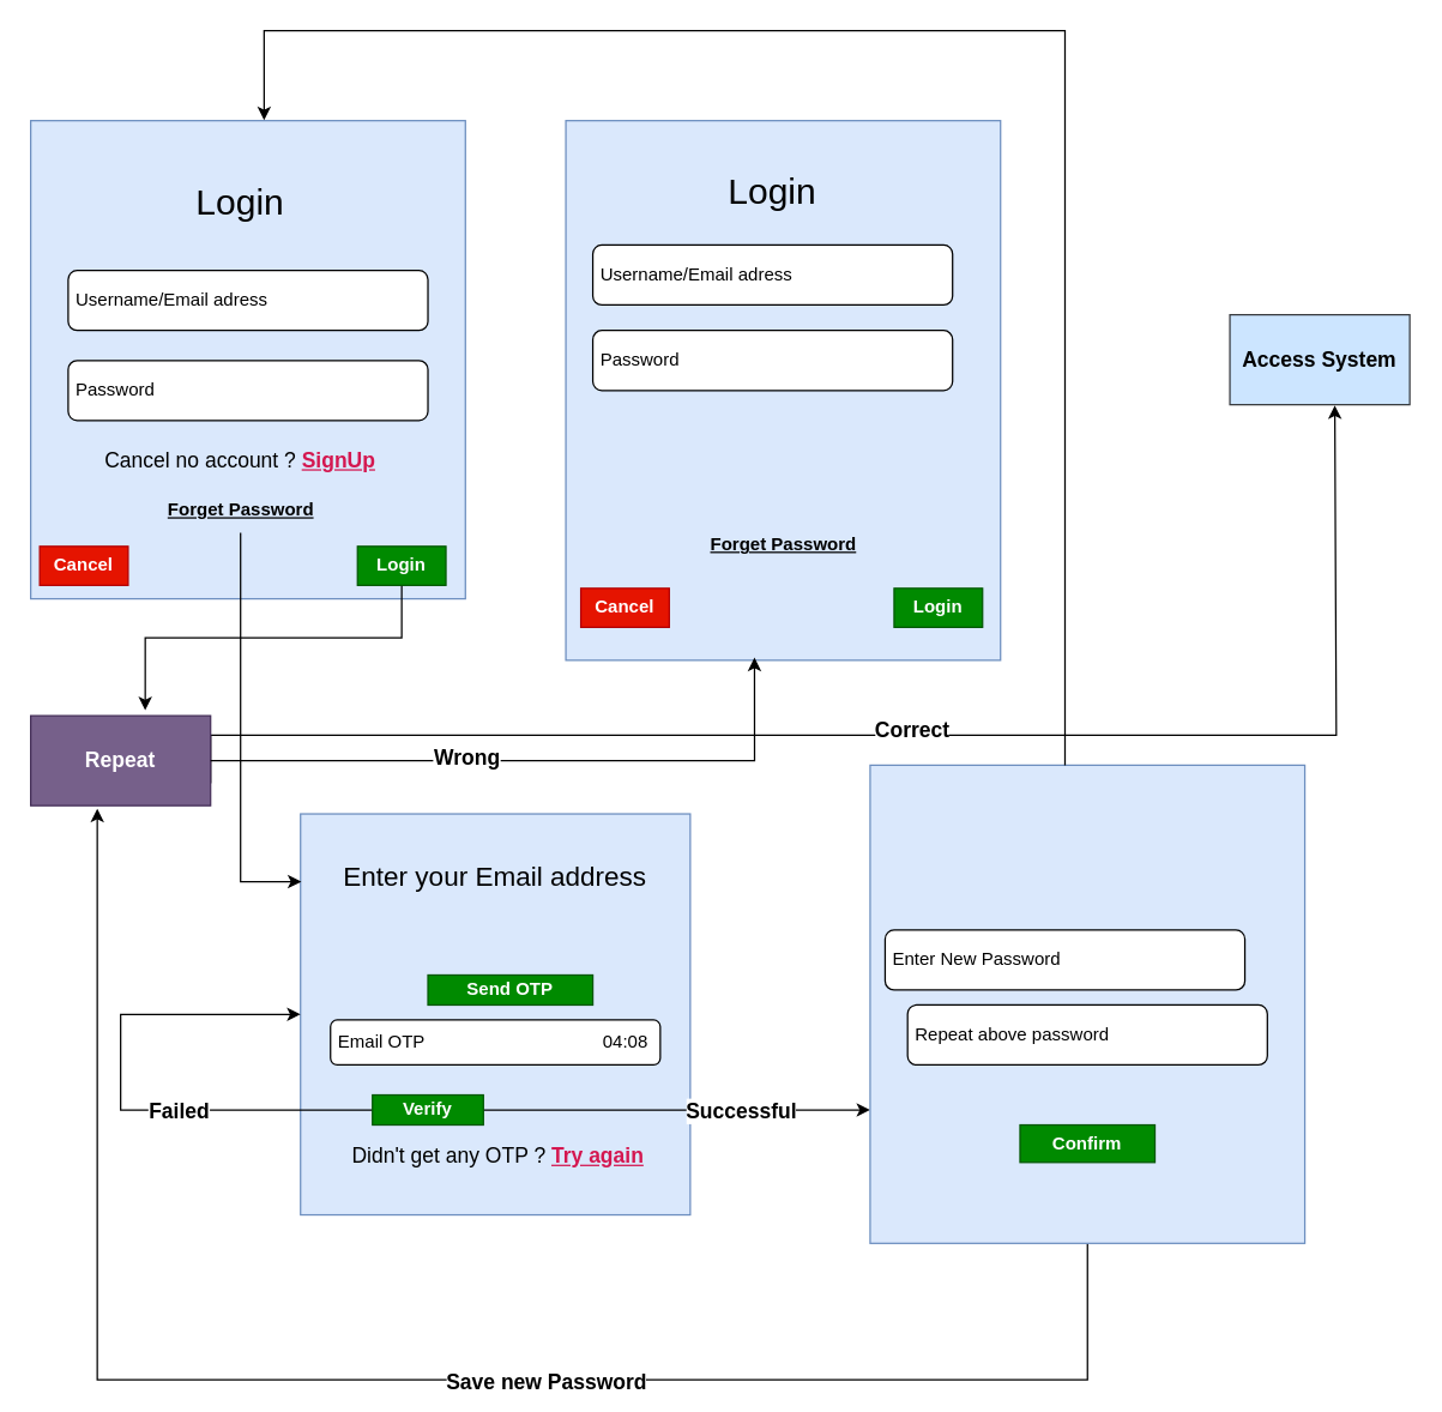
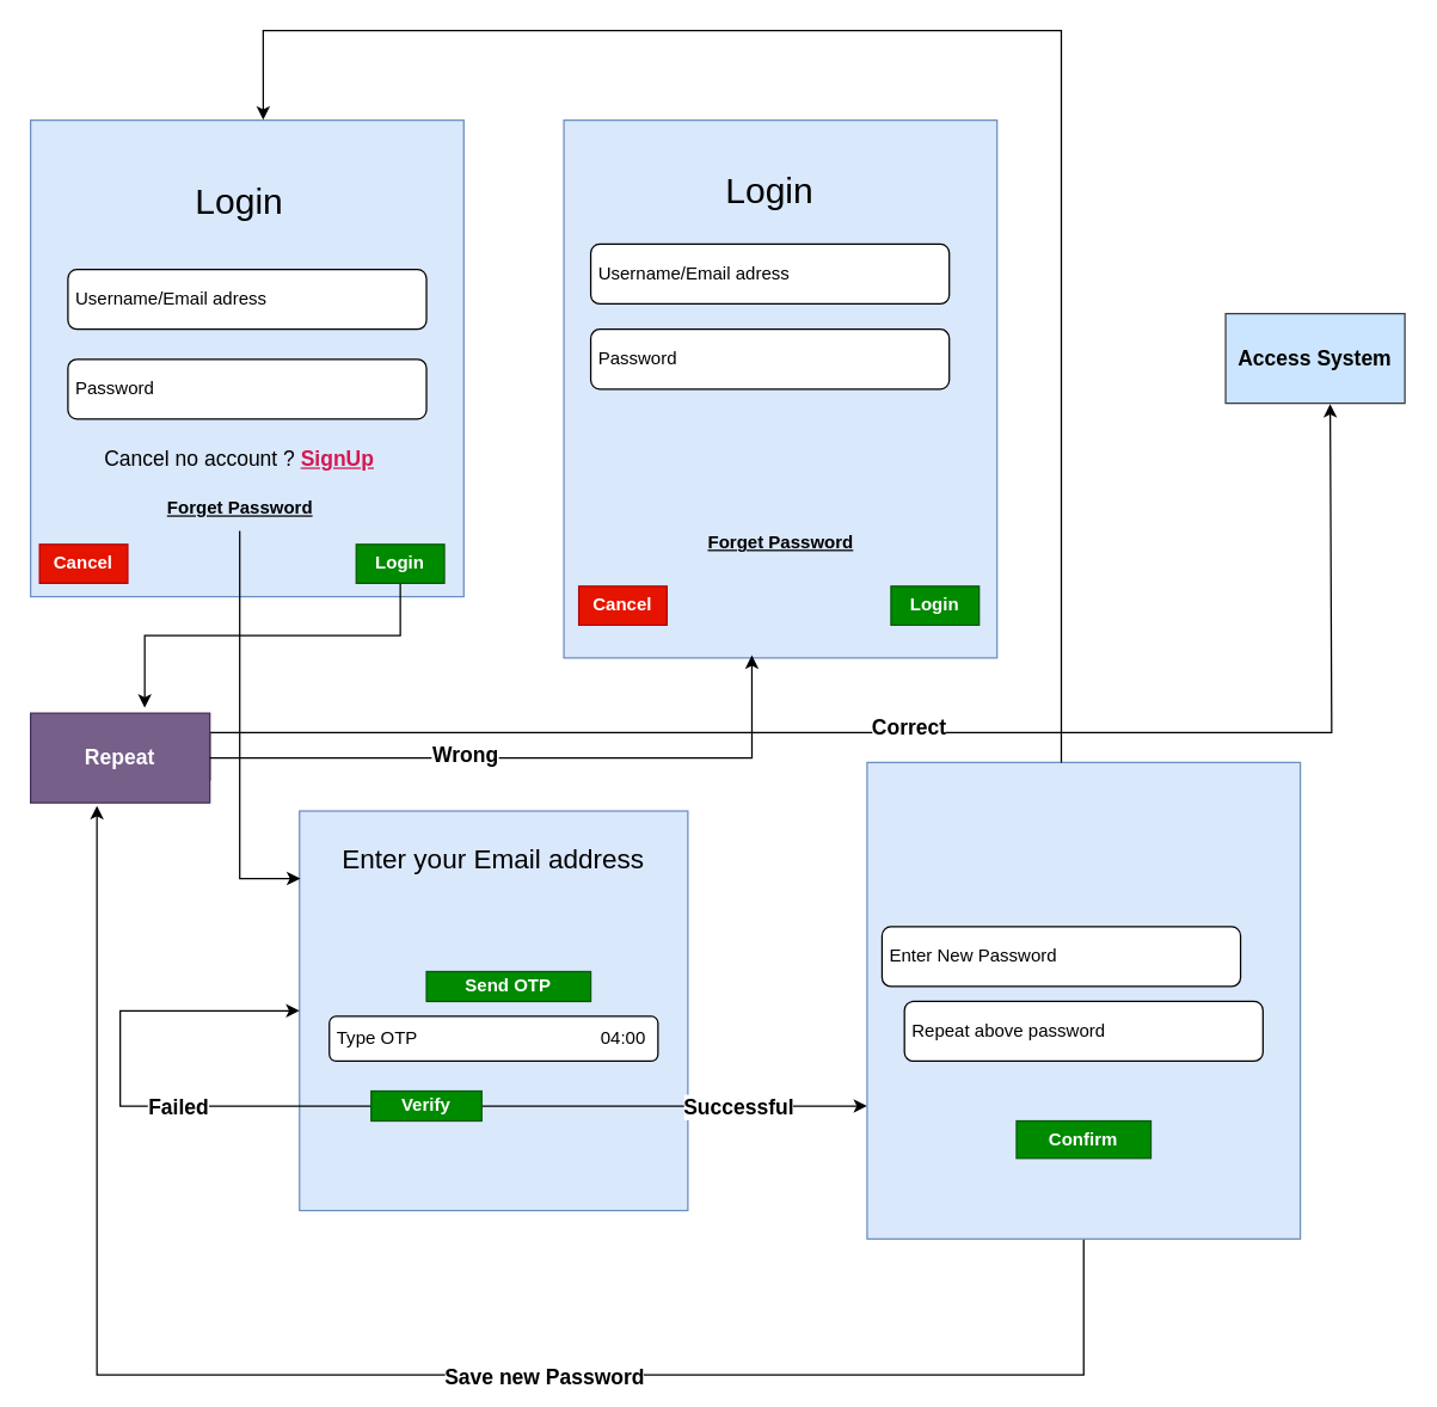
  <mxCell id="0" />
  <mxCell id="1" parent="0" />
  <mxCell id="2" value="" style="rounded=0;whiteSpace=wrap;html=1;fillColor=#dae8fc;strokeColor=#6c8ebf;" parent="1" vertex="1"><mxGeometry x="20" y="80" width="290" height="319" as="geometry" /></mxCell>
  <mxCell id="3" value="&lt;font style=&quot;font-size: 24px;&quot;&gt;Login&lt;/font&gt;" style="text;html=1;align=center;verticalAlign=middle;whiteSpace=wrap;rounded=0;" parent="1" vertex="1"><mxGeometry x="65" y="120" width="190" height="30" as="geometry" /></mxCell>
  <mxCell id="4" value="&amp;nbsp;Username/Email adress" style="rounded=1;whiteSpace=wrap;html=1;align=left;" parent="1" vertex="1"><mxGeometry x="45" y="180" width="240" height="40" as="geometry" /></mxCell>
  <mxCell id="5" value="&amp;nbsp;Password" style="rounded=1;whiteSpace=wrap;html=1;align=left;" parent="1" vertex="1"><mxGeometry x="45" y="240" width="240" height="40" as="geometry" /></mxCell>
  <mxCell id="6" value="&lt;font style=&quot;font-size: 14px;&quot;&gt;Cancel no account ? &lt;b&gt;&lt;font color=&quot;#d41750&quot;&gt;&lt;u&gt;SignUp&lt;/u&gt;&lt;/font&gt;&lt;/b&gt;&lt;/font&gt;" style="text;html=1;align=center;verticalAlign=middle;whiteSpace=wrap;rounded=0;" parent="1" vertex="1"><mxGeometry x="45" y="292" width="230" height="30" as="geometry" /></mxCell>
  <mxCell id="7" value="&lt;b&gt;&lt;u&gt;Forget Password&lt;/u&gt;&lt;/b&gt;" style="text;html=1;align=center;verticalAlign=middle;whiteSpace=wrap;rounded=0;" parent="1" vertex="1"><mxGeometry x="107.5" y="325" width="105" height="30" as="geometry" /></mxCell>
  <mxCell id="8" value="" style="rounded=0;whiteSpace=wrap;html=1;fillColor=#dae8fc;strokeColor=#6c8ebf;" parent="1" vertex="1"><mxGeometry x="377" y="80" width="290" height="360" as="geometry" /></mxCell>
  <mxCell id="9" value="&lt;font style=&quot;font-size: 24px;&quot;&gt;Login&lt;/font&gt;" style="text;html=1;align=center;verticalAlign=middle;whiteSpace=wrap;rounded=0;" parent="1" vertex="1"><mxGeometry x="420" y="113" width="190" height="30" as="geometry" /></mxCell>
  <mxCell id="10" value="&amp;nbsp;Username/Email adress" style="rounded=1;whiteSpace=wrap;html=1;align=left;" parent="1" vertex="1"><mxGeometry x="395" y="163" width="240" height="40" as="geometry" /></mxCell>
  <mxCell id="11" value="&amp;nbsp;Password" style="rounded=1;whiteSpace=wrap;html=1;align=left;" parent="1" vertex="1"><mxGeometry x="395" y="220" width="240" height="40" as="geometry" /></mxCell>
  <mxCell id="12" style="edgeStyle=orthogonalEdgeStyle;rounded=0;orthogonalLoop=1;jettySize=auto;html=1;" parent="1" source="13" edge="1"><mxGeometry relative="1" as="geometry"><mxPoint x="96.4" y="473.4" as="targetPoint" /><Array as="points"><mxPoint x="268" y="425" /><mxPoint x="96" y="425" /></Array></mxGeometry></mxCell>
  <mxCell id="13" value="&lt;b&gt;Login&lt;/b&gt;" style="rounded=0;whiteSpace=wrap;html=1;fillColor=#008a00;fontColor=#ffffff;strokeColor=#005700;" parent="1" vertex="1"><mxGeometry x="238" y="364" width="59" height="26" as="geometry" /></mxCell>
  <mxCell id="14" value="&lt;b&gt;Cancel&lt;/b&gt;" style="rounded=0;whiteSpace=wrap;html=1;fillColor=#e51400;fontColor=#ffffff;strokeColor=#B20000;" parent="1" vertex="1"><mxGeometry x="26" y="364" width="59" height="26" as="geometry" /></mxCell>
  <mxCell id="15" value="&lt;b&gt;Login&lt;/b&gt;" style="rounded=0;whiteSpace=wrap;html=1;fillColor=#008a00;fontColor=#ffffff;strokeColor=#005700;" parent="1" vertex="1"><mxGeometry x="596" y="392" width="59" height="26" as="geometry" /></mxCell>
  <mxCell id="16" value="&lt;b&gt;Cancel&lt;/b&gt;" style="rounded=0;whiteSpace=wrap;html=1;fillColor=#e51400;fontColor=#ffffff;strokeColor=#B20000;" parent="1" vertex="1"><mxGeometry x="387" y="392" width="59" height="26" as="geometry" /></mxCell>
  <mxCell id="17" value="&lt;b&gt;&lt;u&gt;Forget Password&lt;/u&gt;&lt;/b&gt;" style="text;html=1;align=center;verticalAlign=middle;whiteSpace=wrap;rounded=0;" parent="1" vertex="1"><mxGeometry x="469.5" y="348" width="105" height="30" as="geometry" /></mxCell>
  <mxCell id="18" style="edgeStyle=orthogonalEdgeStyle;rounded=0;orthogonalLoop=1;jettySize=auto;html=1;exitX=1;exitY=0.75;exitDx=0;exitDy=0;" parent="1" source="20" edge="1"><mxGeometry relative="1" as="geometry"><mxPoint x="890" y="270" as="targetPoint" /><Array as="points"><mxPoint x="140" y="490" /><mxPoint x="891" y="490" /></Array></mxGeometry></mxCell>
  <mxCell id="19" value="&lt;font style=&quot;font-size: 14px;&quot;&gt;&lt;b&gt;Correct&lt;/b&gt;&lt;/font&gt;" style="edgeLabel;html=1;align=center;verticalAlign=middle;resizable=0;points=[];" parent="18" vertex="1" connectable="0"><mxGeometry x="-0.005" y="4" relative="1" as="geometry"><mxPoint as="offset" /></mxGeometry></mxCell>
  <mxCell id="20" value="&lt;font style=&quot;font-size: 14px;&quot;&gt;&lt;b&gt;Repeat&lt;/b&gt;&lt;/font&gt;" style="rounded=0;whiteSpace=wrap;html=1;fillColor=#76608a;fontColor=#ffffff;strokeColor=#432D57;" parent="1" vertex="1"><mxGeometry x="20" y="477" width="120" height="60" as="geometry" /></mxCell>
  <mxCell id="21" style="edgeStyle=orthogonalEdgeStyle;rounded=0;orthogonalLoop=1;jettySize=auto;html=1;entryX=0.434;entryY=0.995;entryDx=0;entryDy=0;entryPerimeter=0;" parent="1" source="20" target="8" edge="1"><mxGeometry relative="1" as="geometry"><Array as="points"><mxPoint x="503" y="507" /></Array></mxGeometry></mxCell>
  <mxCell id="22" value="&lt;font style=&quot;font-size: 14px;&quot;&gt;&lt;b&gt;Wrong&lt;/b&gt;&lt;/font&gt;" style="edgeLabel;html=1;align=center;verticalAlign=middle;resizable=0;points=[];" parent="21" vertex="1" connectable="0"><mxGeometry x="-0.209" y="-2" relative="1" as="geometry"><mxPoint x="-1" y="-5" as="offset" /></mxGeometry></mxCell>
  <mxCell id="23" value="" style="rounded=0;whiteSpace=wrap;html=1;fillColor=#dae8fc;strokeColor=#6c8ebf;" parent="1" vertex="1"><mxGeometry x="200" y="542.5" width="260" height="267.5" as="geometry" /></mxCell>
- <mxCell id="24" value="&lt;font style=&quot;font-size: 18px;&quot;&gt;Enter your Email address&lt;/font&gt;" style="text;html=1;align=center;verticalAlign=middle;whiteSpace=wrap;rounded=0;" parent="1" vertex="1"><mxGeometry x="205" y="570" width="250" height="30" as="geometry" /></mxCell>
+ <mxCell id="24" value="&lt;font style=&quot;font-size: 18px;&quot;&gt;Enter your Email address&lt;/font&gt;" style="text;html=1;align=center;verticalAlign=middle;whiteSpace=wrap;rounded=0;" parent="1" vertex="1"><mxGeometry x="205" y="560" width="250" height="30" as="geometry" /></mxCell>
  <mxCell id="25" value="&lt;b&gt;Send OTP&lt;/b&gt;" style="rounded=0;whiteSpace=wrap;html=1;fillColor=#008a00;fontColor=#ffffff;strokeColor=#005700;" parent="1" vertex="1"><mxGeometry x="285" y="650" width="110" height="20" as="geometry" /></mxCell>
- <mxCell id="26" value="&amp;nbsp;Email OTP" style="rounded=1;whiteSpace=wrap;html=1;align=left;" parent="1" vertex="1"><mxGeometry x="220" y="680" width="220" height="30" as="geometry" /></mxCell>
+ <mxCell id="26" value="&amp;nbsp;Type OTP" style="rounded=1;whiteSpace=wrap;html=1;align=left;" parent="1" vertex="1"><mxGeometry x="220" y="680" width="220" height="30" as="geometry" /></mxCell>
  <mxCell id="27" style="edgeStyle=orthogonalEdgeStyle;rounded=0;orthogonalLoop=1;jettySize=auto;html=1;entryX=0;entryY=0.5;entryDx=0;entryDy=0;" parent="1" source="31" target="23" edge="1"><mxGeometry relative="1" as="geometry"><Array as="points"><mxPoint x="80" y="740" /><mxPoint x="80" y="676" /></Array></mxGeometry></mxCell>
  <mxCell id="28" value="&lt;b&gt;&lt;font style=&quot;font-size: 14px;&quot;&gt;Failed&lt;/font&gt;&lt;/b&gt;" style="edgeLabel;html=1;align=center;verticalAlign=middle;resizable=0;points=[];" parent="27" vertex="1" connectable="0"><mxGeometry x="-0.258" y="4" relative="1" as="geometry"><mxPoint y="-4" as="offset" /></mxGeometry></mxCell>
  <mxCell id="29" style="edgeStyle=orthogonalEdgeStyle;rounded=0;orthogonalLoop=1;jettySize=auto;html=1;" parent="1" source="31" target="34" edge="1"><mxGeometry relative="1" as="geometry"><Array as="points"><mxPoint x="520" y="740" /><mxPoint x="520" y="740" /></Array></mxGeometry></mxCell>
  <mxCell id="30" value="&lt;font style=&quot;font-size: 14px;&quot;&gt;&lt;b&gt;Successful&lt;/b&gt;&lt;/font&gt;" style="edgeLabel;html=1;align=center;verticalAlign=middle;resizable=0;points=[];" parent="29" vertex="1" connectable="0"><mxGeometry x="0.155" y="-4" relative="1" as="geometry"><mxPoint x="22" y="-4" as="offset" /></mxGeometry></mxCell>
  <mxCell id="31" value="&lt;b&gt;Verify&lt;/b&gt;" style="rounded=0;whiteSpace=wrap;html=1;fillColor=#008a00;fontColor=#ffffff;strokeColor=#005700;" parent="1" vertex="1"><mxGeometry x="248" y="730" width="74" height="20" as="geometry" /></mxCell>
  <mxCell id="32" style="edgeStyle=orthogonalEdgeStyle;rounded=0;orthogonalLoop=1;jettySize=auto;html=1;entryX=0.37;entryY=1.033;entryDx=0;entryDy=0;entryPerimeter=0;" parent="1" source="34" target="20" edge="1"><mxGeometry relative="1" as="geometry"><mxPoint x="64" y="540" as="targetPoint" /><Array as="points"><mxPoint x="725" y="920" /><mxPoint x="64" y="920" /></Array></mxGeometry></mxCell>
  <mxCell id="33" value="&lt;b&gt;&lt;font style=&quot;font-size: 14px;&quot;&gt;Save new Password&lt;/font&gt;&lt;/b&gt;" style="edgeLabel;html=1;align=center;verticalAlign=middle;resizable=0;points=[];" parent="32" vertex="1" connectable="0"><mxGeometry x="-0.2" y="1" relative="1" as="geometry"><mxPoint as="offset" /></mxGeometry></mxCell>
  <mxCell id="34" value="" style="rounded=0;whiteSpace=wrap;html=1;fillColor=#dae8fc;strokeColor=#6c8ebf;" parent="1" vertex="1"><mxGeometry x="580" y="510" width="290" height="319" as="geometry" /></mxCell>
- <mxCell id="35" value="04:08" style="text;html=1;align=center;verticalAlign=middle;whiteSpace=wrap;rounded=0;" parent="1" vertex="1"><mxGeometry x="387" y="680" width="60" height="30" as="geometry" /></mxCell>
+ <mxCell id="35" value="04:00" style="text;html=1;align=center;verticalAlign=middle;whiteSpace=wrap;rounded=0;" parent="1" vertex="1"><mxGeometry x="387" y="680" width="60" height="30" as="geometry" /></mxCell>
  <mxCell id="36" value="&amp;nbsp;Enter New Password" style="rounded=1;whiteSpace=wrap;html=1;align=left;" parent="1" vertex="1"><mxGeometry x="590" y="620" width="240" height="40" as="geometry" /></mxCell>
  <mxCell id="37" value="&amp;nbsp;Repeat above password" style="rounded=1;whiteSpace=wrap;html=1;align=left;" parent="1" vertex="1"><mxGeometry x="605" y="670" width="240" height="40" as="geometry" /></mxCell>
  <mxCell id="38" value="&lt;b&gt;Confirm&lt;/b&gt;" style="rounded=0;whiteSpace=wrap;html=1;fillColor=#008a00;fontColor=#ffffff;strokeColor=#005700;" parent="1" vertex="1"><mxGeometry x="680" y="750" width="90" height="25" as="geometry" /></mxCell>
- <mxCell id="39" value="&lt;font style=&quot;&quot;&gt;&lt;span style=&quot;font-size: 14px;&quot;&gt;Didn't get any OTP ? &lt;/span&gt;&lt;font style=&quot;font-size: 14px;&quot; color=&quot;#d41750&quot;&gt;&lt;b style=&quot;&quot;&gt;&lt;u style=&quot;&quot;&gt;Try again&lt;/u&gt;&lt;/b&gt;&lt;/font&gt;&lt;/font&gt;" style="text;html=1;align=center;verticalAlign=middle;whiteSpace=wrap;rounded=0;" parent="1" vertex="1"><mxGeometry x="217" y="756" width="230" height="30" as="geometry" /></mxCell>
  <mxCell id="40" style="edgeStyle=orthogonalEdgeStyle;rounded=0;orthogonalLoop=1;jettySize=auto;html=1;entryX=0.537;entryY=-0.001;entryDx=0;entryDy=0;entryPerimeter=0;" parent="1" source="34" target="2" edge="1"><mxGeometry relative="1" as="geometry"><Array as="points"><mxPoint x="710" y="20" /><mxPoint x="176" y="20" /></Array></mxGeometry></mxCell>
  <mxCell id="41" value="&lt;b&gt;&lt;font style=&quot;font-size: 14px;&quot;&gt;Access System&lt;/font&gt;&lt;/b&gt;" style="rounded=0;whiteSpace=wrap;html=1;fillColor=#cce5ff;strokeColor=#36393d;" parent="1" vertex="1"><mxGeometry x="820" y="209.5" width="120" height="60" as="geometry" /></mxCell>
  <mxCell id="42" style="edgeStyle=orthogonalEdgeStyle;rounded=0;orthogonalLoop=1;jettySize=auto;html=1;entryX=0.002;entryY=0.169;entryDx=0;entryDy=0;entryPerimeter=0;" parent="1" source="7" target="23" edge="1"><mxGeometry relative="1" as="geometry" /></mxCell>
